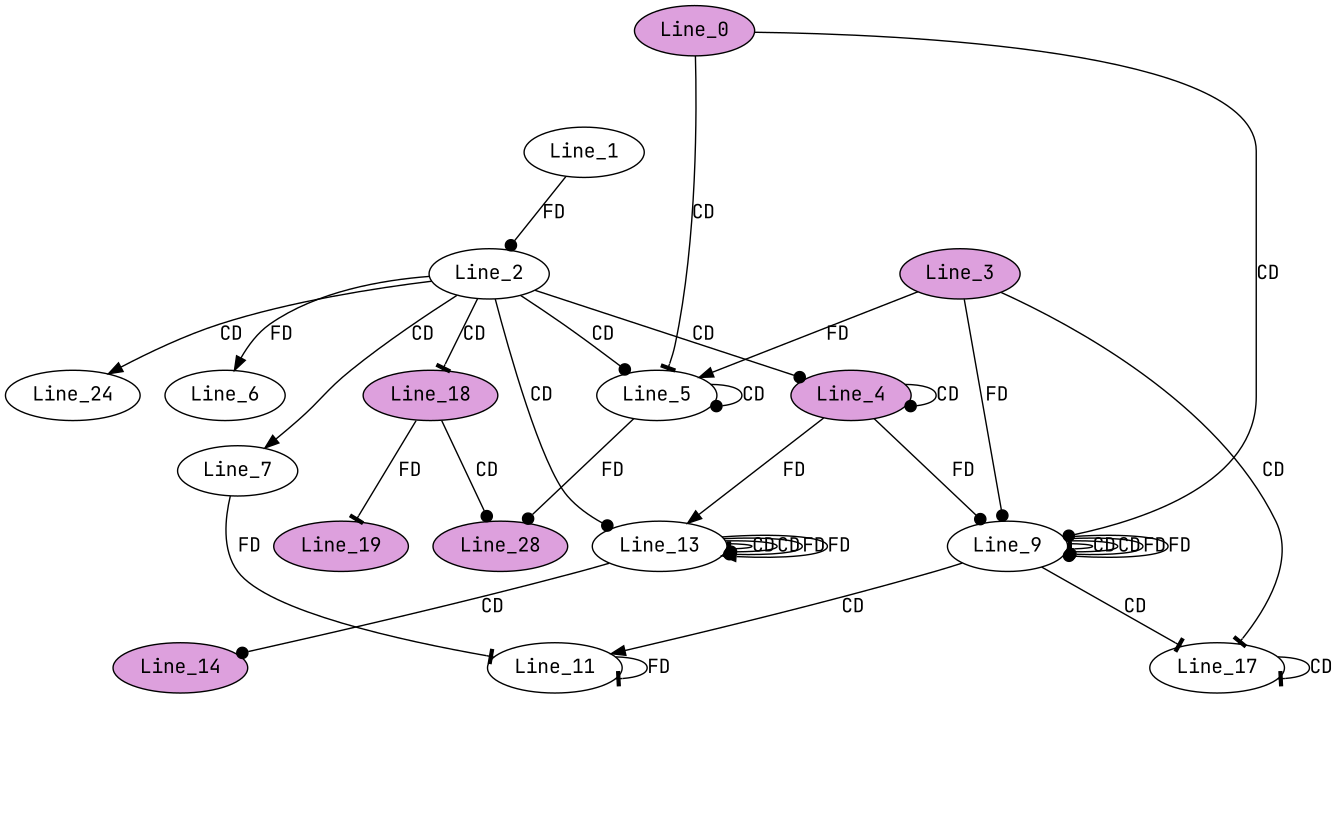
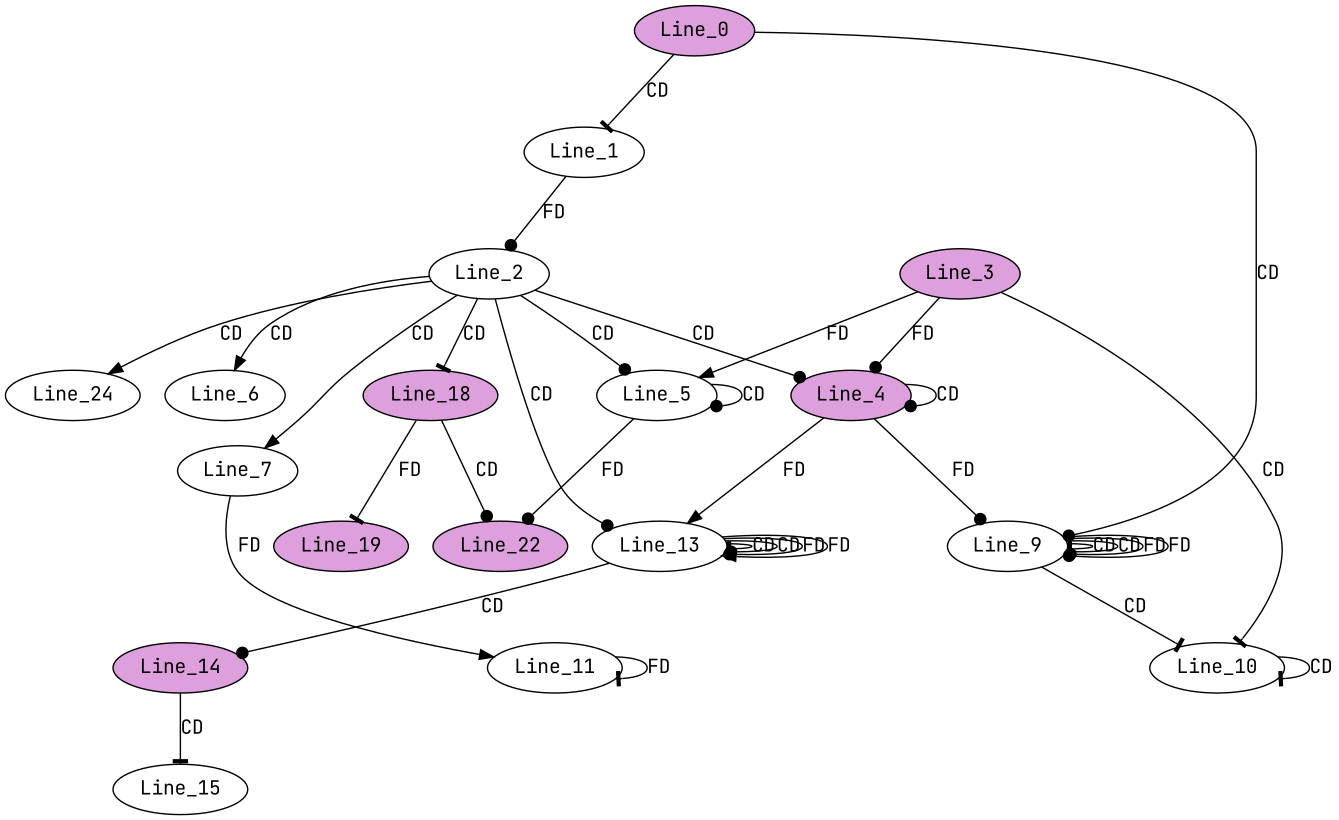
  digraph {
    fontname="JetBrains Mono"
    node [fillcolor=white fontname="JetBrains Mono" style=filled]
    edge [arrowhead=dot fontname="JetBrains Mono"]
    Line_0 [fillcolor=plum]
    Line_1
    Line_9
    Line_2
    Line_4 [fillcolor=plum]
    Line_5
    Line_6
    Line_7
    Line_13
    Line_18 [fillcolor=plum]
    Line_24
    Line_3 [fillcolor=plum]
-   Line_10 [label=Line_17]
-   Line_22 [fillcolor=plum label=Line_28]
+   Line_10
+   Line_22 [fillcolor=plum]
    Line_11
    Line_14 [fillcolor=plum]
    Line_19 [fillcolor=plum]
-   Line_0 -> Line_5 [arrowhead=tee label=CD]
+   Line_15
+   Line_0 -> Line_1 [arrowhead=tee label=CD]
    Line_0 -> Line_9 [label=CD]
    Line_1 -> Line_2 [label=FD]
    Line_9 -> Line_9 [arrowhead=tee label=CD]
    Line_9 -> Line_9 [arrowhead=tee label=CD]
    Line_9 -> Line_9 [label=FD]
    Line_9 -> Line_9 [label=FD]
    Line_9 -> Line_10 [arrowhead=tee label=CD]
-   Line_9 -> Line_11 [arrowhead=normal label=CD]
    Line_2 -> Line_4 [label=CD]
    Line_2 -> Line_5 [label=CD]
-   Line_2 -> Line_6 [arrowhead=normal label=FD]
+   Line_2 -> Line_6 [arrowhead=normal label=CD]
    Line_2 -> Line_7 [arrowhead=normal label=CD]
    Line_2 -> Line_13 [label=CD]
    Line_2 -> Line_18 [arrowhead=tee label=CD]
    Line_2 -> Line_24 [arrowhead=normal label=CD]
    Line_4 -> Line_9 [label=FD]
    Line_4 -> Line_4 [label=CD]
    Line_4 -> Line_13 [arrowhead=normal label=FD]
    Line_5 -> Line_5 [label=CD]
    Line_5 -> Line_22 [label=FD]
-   Line_7 -> Line_11 [arrowhead=tee label=FD]
+   Line_7 -> Line_11 [arrowhead=normal label=FD]
    Line_13 -> Line_13 [arrowhead=tee label=CD]
    Line_13 -> Line_13 [label=CD]
    Line_13 -> Line_13 [label=FD]
    Line_13 -> Line_13 [arrowhead=normal label=FD]
    Line_13 -> Line_14 [label=CD]
    Line_18 -> Line_22 [label=CD]
    Line_18 -> Line_19 [arrowhead=tee label=FD]
-   Line_3 -> Line_9 [label=FD]
+   Line_3 -> Line_4 [label=FD]
    Line_3 -> Line_5 [arrowhead=normal label=FD]
    Line_3 -> Line_10 [arrowhead=tee label=CD]
    Line_10 -> Line_10 [arrowhead=tee label=CD]
    Line_11 -> Line_11 [arrowhead=tee label=FD]
+   Line_14 -> Line_15 [arrowhead=tee label=CD]
  }
